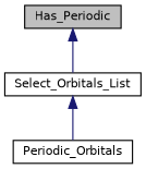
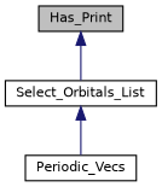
  digraph {
    node [color=black fillcolor=white fontname=Helvetica fontsize=10 shape=record style=filled]
    edge [color=midnightblue dir=back fontname=Helvetica fontsize=10 labelfontname=Helvetica labelfontsize=10 style=solid]
-   n1 [fillcolor=grey75 fontcolor=black height=0.2 label=Has_Periodic width=0.4]
+   n1 [fillcolor=grey75 fontcolor=black height=0.2 label=Has_Print width=0.4]
    n2 [height=0.2 label=Select_Orbitals_List width=0.4]
-   n3 [height=0.2 label=Periodic_Orbitals width=0.4]
+   n3 [height=0.2 label=Periodic_Vecs width=0.4]
    n1 -> n2
    n2 -> n3
  }
